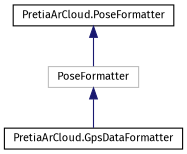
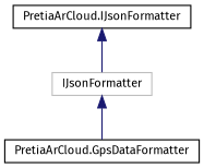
  digraph {
    fontname="Fira Sans"
    rankdir=TB
    node [color=black fillcolor=white fontname="Fira Sans" fontsize=10 shape=record style=filled]
    edge [color=midnightblue dir=back fontname="Fira Sans" fontsize=10 labelfontname=Helvetica labelfontsize=10 style=solid]
-   n1 [color=grey75 height=0.2 label=PoseFormatter width=0.4]
+   n1 [color=grey75 height=0.2 label=IJsonFormatter width=0.4]
    n2 [height=0.2 label="PretiaArCloud.GpsDataFormatter" width=0.4]
-   n3 [height=0.2 label="PretiaArCloud.PoseFormatter" width=0.4]
+   n3 [height=0.2 label="PretiaArCloud.IJsonFormatter" width=0.4]
    n1 -> n2
    n3 -> n1
  }
